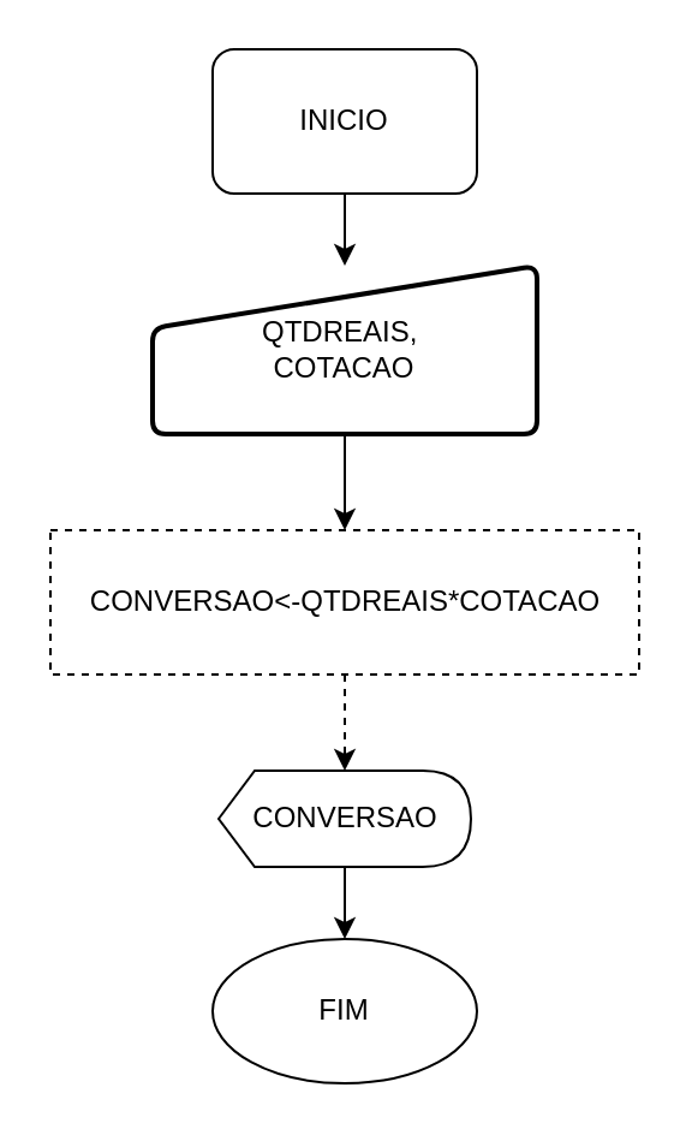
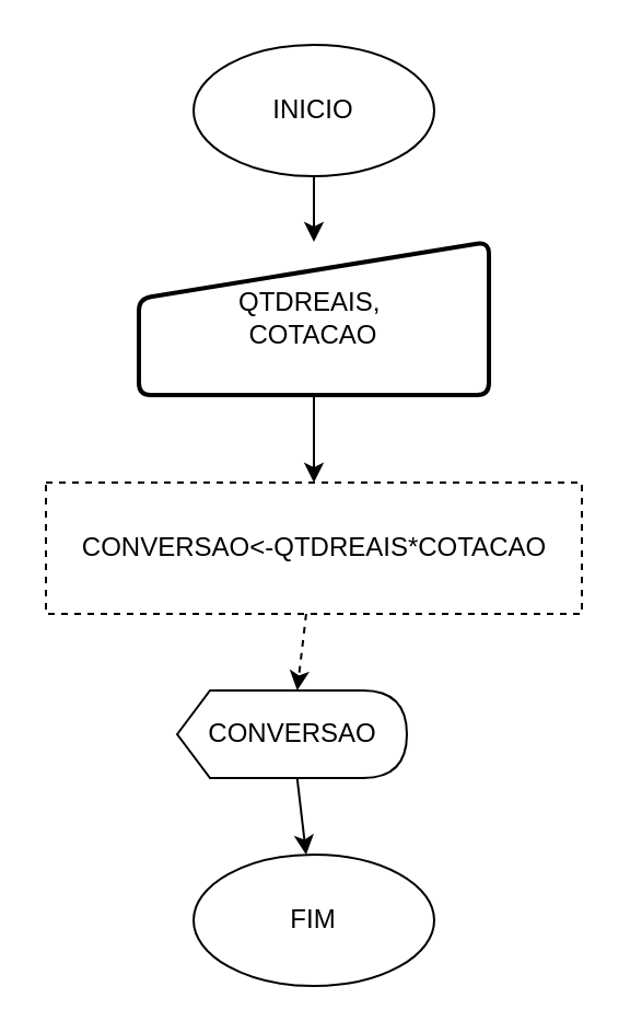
  <mxCell id="0" />
  <mxCell id="1" parent="0" />
  <mxCell id="2" value="" style="edgeStyle=orthogonalEdgeStyle;rounded=0;orthogonalLoop=1;jettySize=auto;html=1;" edge="1" parent="1" source="3" target="10"><mxGeometry relative="1" as="geometry" /></mxCell>
- <mxCell id="3" value="INICIO" style="whiteSpace=wrap;html=1;rounded=1;" parent="1" vertex="1"><mxGeometry x="88" y="20" width="110" height="60" as="geometry" /></mxCell>
+ <mxCell id="3" value="INICIO" style="ellipse;whiteSpace=wrap;html=1;" parent="1" vertex="1"><mxGeometry x="88" y="20" width="110" height="60" as="geometry" /></mxCell>
  <mxCell id="4" value="FIM" style="ellipse;whiteSpace=wrap;html=1;" parent="1" vertex="1"><mxGeometry x="88" y="390" width="110" height="60" as="geometry" /></mxCell>
  <mxCell id="5" value="" style="edgeStyle=none;rounded=0;orthogonalLoop=1;jettySize=auto;html=1;dashed=1;" parent="1" source="6" target="8" edge="1"><mxGeometry relative="1" as="geometry" /></mxCell>
  <mxCell id="6" value="CONVERSAO&amp;lt;-QTDREAIS*COTACAO" style="whiteSpace=wrap;html=1;dashed=1;" parent="1" vertex="1"><mxGeometry x="20.5" y="220" width="245" height="60" as="geometry" /></mxCell>
  <mxCell id="7" value="" style="edgeStyle=none;rounded=0;orthogonalLoop=1;jettySize=auto;html=1;" parent="1" source="8" target="4" edge="1"><mxGeometry relative="1" as="geometry" /></mxCell>
- <mxCell id="8" value="CONVERSAO" style="shape=display;whiteSpace=wrap;html=1;size=0.143;" parent="1" vertex="1"><mxGeometry x="90.5" y="320" width="105" height="40" as="geometry" /></mxCell>
+ <mxCell id="8" value="CONVERSAO" style="shape=display;whiteSpace=wrap;html=1;size=0.143;" parent="1" vertex="1"><mxGeometry x="80.5" y="315" width="105" height="40" as="geometry" /></mxCell>
  <mxCell id="9" value="" style="edgeStyle=orthogonalEdgeStyle;rounded=0;orthogonalLoop=1;jettySize=auto;html=1;" edge="1" parent="1" source="10" target="6"><mxGeometry relative="1" as="geometry" /></mxCell>
  <mxCell id="10" value="&lt;span&gt;QTDREAIS,&amp;nbsp;&lt;/span&gt;&lt;br&gt;&lt;span&gt;COTACAO&lt;/span&gt;" style="html=1;strokeWidth=2;shape=manualInput;whiteSpace=wrap;rounded=1;size=26;arcSize=11;" vertex="1" parent="1"><mxGeometry x="63" y="110" width="160" height="70" as="geometry" /></mxCell>
